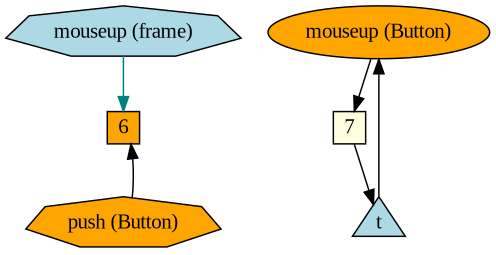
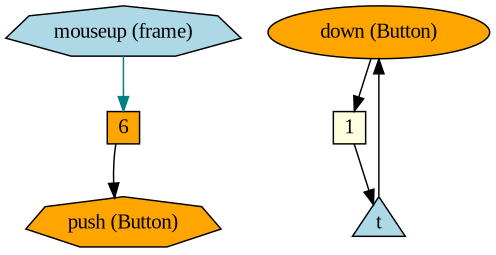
  digraph {
    fontname="Liberation Serif"
    node [fillcolor=orange fontname="Liberation Serif" shape=septagon style=filled]
    edge [color=black fontname="Liberation Serif"]
    n1 [fillcolor=lightblue label="mouseup (frame)"]
    n2 [fixedsize=true label=6 shape=square width=0.3]
    n3 [label="push (Button)"]
-   n4 [label="mouseup (Button)" shape=""]
-   n5 [fillcolor=lightyellow fixedsize=true label=7 shape=square width=0.3]
+   n4 [label="down (Button)" shape=""]
+   n5 [fillcolor=lightyellow fixedsize=true label=1 shape=square width=0.3]
    t [fillcolor=lightblue fixedsize=true shape=triangle width=0.5]
    n1 -> n2 [color=teal]
-   n3 -> n2
+   n2 -> n3
    n4 -> n5
    n5 -> t
    t -> n4
  }
